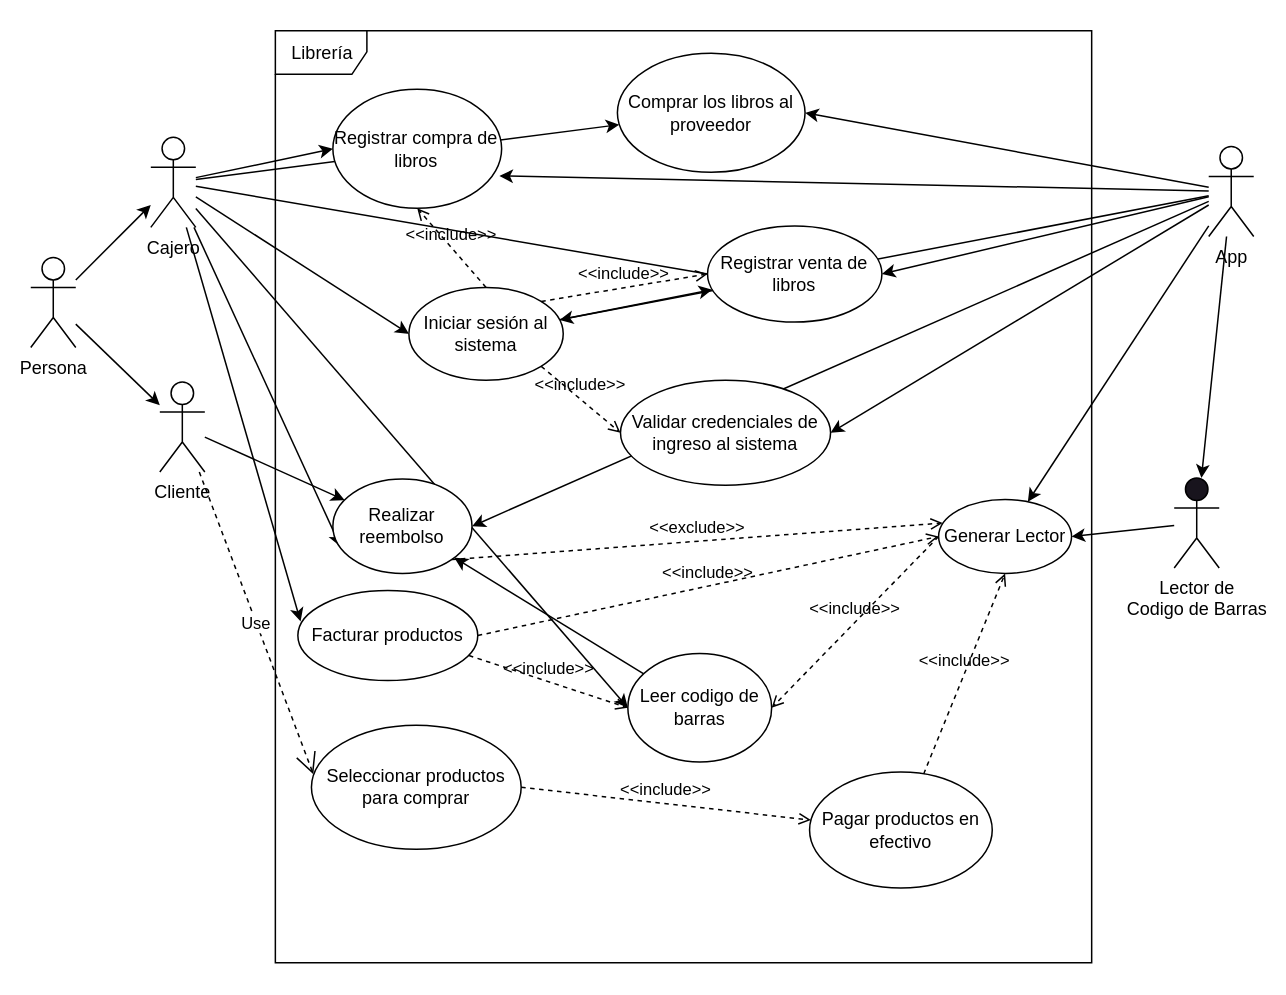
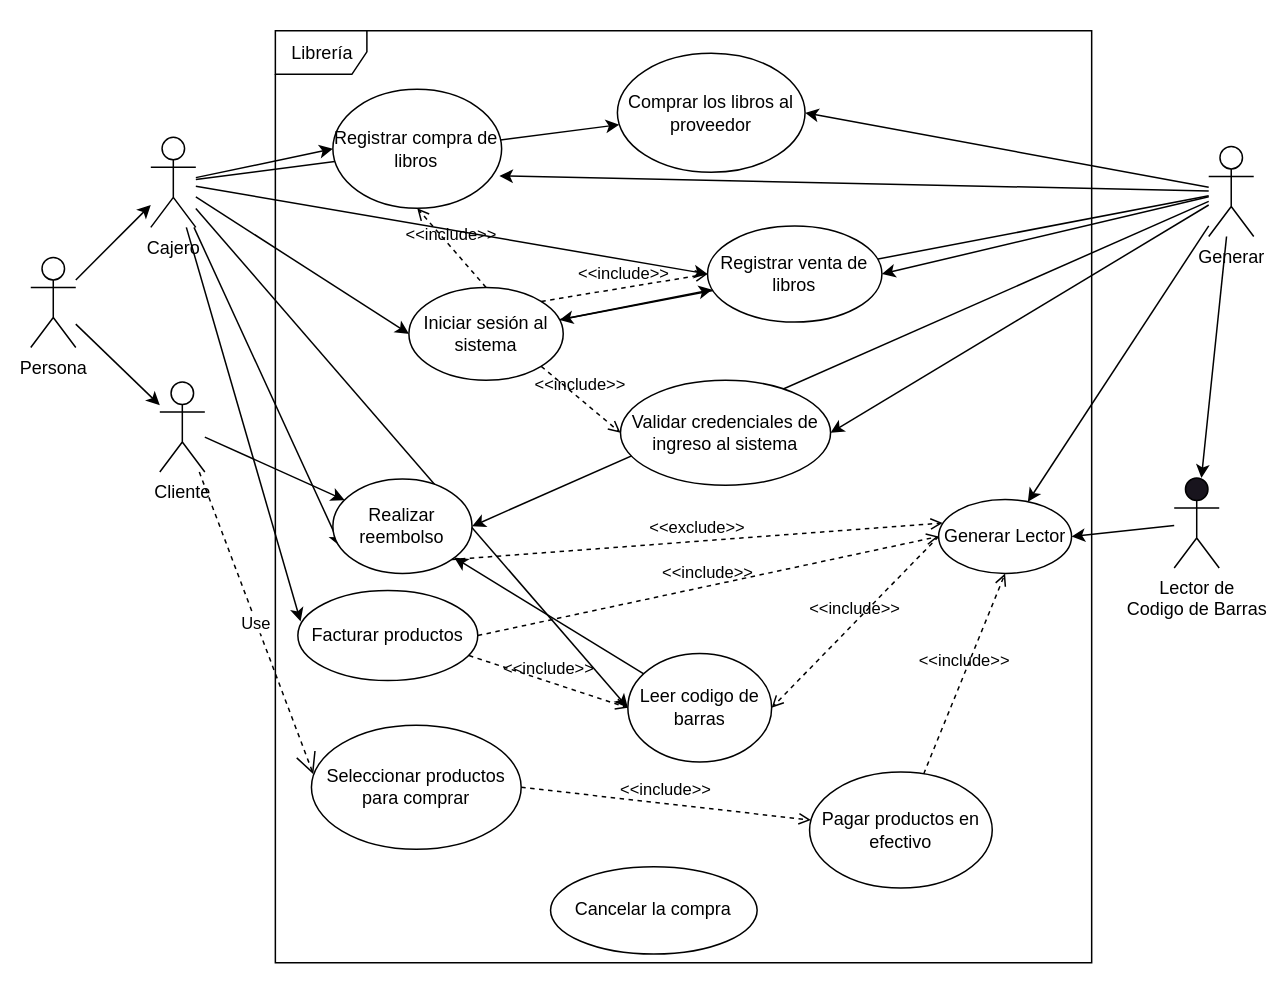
  <mxCell id="0" />
  <mxCell id="1" parent="0" />
  <mxCell id="2" style="edgeStyle=none;html=1;" edge="1" parent="1" source="4" target="12"><mxGeometry relative="1" as="geometry" /></mxCell>
  <mxCell id="3" style="edgeStyle=none;html=1;" edge="1" parent="1" source="4" target="14"><mxGeometry relative="1" as="geometry" /></mxCell>
  <mxCell id="4" value="Persona" style="shape=umlActor;verticalLabelPosition=bottom;verticalAlign=top;html=1;" vertex="1" parent="1"><mxGeometry x="20" y="171" width="30" height="60" as="geometry" /></mxCell>
  <mxCell id="5" style="edgeStyle=none;html=1;" edge="1" parent="1" source="12" target="27"><mxGeometry relative="1" as="geometry" /></mxCell>
  <mxCell id="6" style="edgeStyle=none;html=1;entryX=0;entryY=0.5;entryDx=0;entryDy=0;" edge="1" parent="1" source="12" target="28"><mxGeometry relative="1" as="geometry" /></mxCell>
  <mxCell id="7" style="edgeStyle=none;html=1;entryX=0.015;entryY=0.343;entryDx=0;entryDy=0;entryPerimeter=0;" edge="1" parent="1" source="12" target="31"><mxGeometry relative="1" as="geometry" /></mxCell>
- <mxCell id="8" style="edgeStyle=none;html=1;entryX=0;entryY=0.5;entryDx=0;entryDy=0;endArrow=none;" edge="1" parent="1" source="12" target="29"><mxGeometry relative="1" as="geometry" /></mxCell>
+ <mxCell id="8" style="edgeStyle=none;html=1;entryX=0;entryY=0.5;entryDx=0;entryDy=0;" edge="1" parent="1" source="12" target="29"><mxGeometry relative="1" as="geometry" /></mxCell>
  <mxCell id="9" style="edgeStyle=none;html=1;entryX=0.056;entryY=0.717;entryDx=0;entryDy=0;entryPerimeter=0;" edge="1" parent="1" source="12" target="37"><mxGeometry relative="1" as="geometry" /></mxCell>
  <mxCell id="10" style="edgeStyle=none;html=1;entryX=0;entryY=0.5;entryDx=0;entryDy=0;" edge="1" parent="1" source="12" target="40"><mxGeometry relative="1" as="geometry" /></mxCell>
  <mxCell id="11" style="edgeStyle=none;html=1;entryX=0;entryY=0.5;entryDx=0;entryDy=0;" edge="1" parent="1" source="12" target="42"><mxGeometry relative="1" as="geometry" /></mxCell>
  <mxCell id="12" value="Cajero" style="shape=umlActor;verticalLabelPosition=bottom;verticalAlign=top;html=1;" vertex="1" parent="1"><mxGeometry x="100" y="91" width="30" height="60" as="geometry" /></mxCell>
  <mxCell id="13" style="edgeStyle=none;html=1;" edge="1" parent="1" source="14" target="37"><mxGeometry relative="1" as="geometry" /></mxCell>
  <mxCell id="14" value="Cliente" style="shape=umlActor;verticalLabelPosition=bottom;verticalAlign=top;html=1;" vertex="1" parent="1"><mxGeometry x="106" y="254" width="30" height="60" as="geometry" /></mxCell>
  <mxCell id="15" value="" style="edgeStyle=none;html=1;" edge="1" parent="1" source="23" target="25"><mxGeometry relative="1" as="geometry" /></mxCell>
  <mxCell id="16" style="edgeStyle=none;html=1;entryX=1;entryY=0.5;entryDx=0;entryDy=0;" edge="1" parent="1" source="23" target="29"><mxGeometry relative="1" as="geometry" /></mxCell>
  <mxCell id="17" style="edgeStyle=none;html=1;entryX=0.987;entryY=0.728;entryDx=0;entryDy=0;entryPerimeter=0;" edge="1" parent="1" source="23" target="28"><mxGeometry relative="1" as="geometry" /></mxCell>
  <mxCell id="18" style="edgeStyle=none;html=1;entryX=1;entryY=0.5;entryDx=0;entryDy=0;" edge="1" parent="1" source="23" target="27"><mxGeometry relative="1" as="geometry" /></mxCell>
  <mxCell id="19" style="edgeStyle=none;html=1;" edge="1" parent="1" source="23" target="35"><mxGeometry relative="1" as="geometry" /></mxCell>
  <mxCell id="20" style="edgeStyle=none;html=1;entryX=1;entryY=0.5;entryDx=0;entryDy=0;" edge="1" parent="1" source="23" target="37"><mxGeometry relative="1" as="geometry" /></mxCell>
  <mxCell id="21" style="edgeStyle=none;html=1;" edge="1" parent="1" source="23" target="40"><mxGeometry relative="1" as="geometry" /></mxCell>
  <mxCell id="22" style="edgeStyle=none;html=1;entryX=1;entryY=0.5;entryDx=0;entryDy=0;" edge="1" parent="1" source="23" target="48"><mxGeometry relative="1" as="geometry" /></mxCell>
- <mxCell id="23" value="App" style="shape=umlActor;verticalLabelPosition=bottom;verticalAlign=top;html=1;" vertex="1" parent="1"><mxGeometry x="805" y="97.04" width="30" height="60" as="geometry" /></mxCell>
+ <mxCell id="23" value="Generar" style="shape=umlActor;verticalLabelPosition=bottom;verticalAlign=top;html=1;" vertex="1" parent="1"><mxGeometry x="805" y="97.04" width="30" height="60" as="geometry" /></mxCell>
  <mxCell id="24" style="edgeStyle=none;html=1;entryX=1;entryY=0.5;entryDx=0;entryDy=0;" edge="1" parent="1" source="25" target="35"><mxGeometry relative="1" as="geometry" /></mxCell>
  <mxCell id="25" value="Lector de &lt;br&gt;Codigo de Barras" style="shape=umlActor;verticalLabelPosition=bottom;verticalAlign=top;html=1;fillColor=rgb(24, 20, 29);" vertex="1" parent="1"><mxGeometry x="782" y="318" width="30" height="60" as="geometry" /></mxCell>
  <mxCell id="26" value="Librería" style="shape=umlFrame;tabPosition=left;html=1;boundedLbl=1;labelInHeader=1;width=61;height=29;" vertex="1" parent="1"><mxGeometry x="183" y="20" width="544" height="621" as="geometry" /></mxCell>
  <mxCell id="27" value="Comprar los libros al proveedor" style="ellipse;whiteSpace=wrap;html=1;" vertex="1" parent="26"><mxGeometry x="227.95" y="14.999" width="125.048" height="79.314" as="geometry" /></mxCell>
  <mxCell id="28" value="Registrar compra de libros" style="ellipse;whiteSpace=wrap;html=1;" vertex="1" parent="26"><mxGeometry x="38.326" y="39.0" width="112.468" height="79.251" as="geometry" /></mxCell>
  <mxCell id="29" value="Registrar venta de libros" style="ellipse;whiteSpace=wrap;html=1;" vertex="1" parent="26"><mxGeometry x="288.004" y="130.0" width="116.208" height="64.093" as="geometry" /></mxCell>
  <mxCell id="30" value="Seleccionar productos para comprar" style="ellipse;whiteSpace=wrap;html=1;" vertex="1" parent="26"><mxGeometry x="24.047" y="462.729" width="139.771" height="82.744" as="geometry" /></mxCell>
  <mxCell id="31" value="Facturar productos" style="ellipse;whiteSpace=wrap;html=1;" vertex="1" parent="26"><mxGeometry x="14.999" y="372.998" width="119.886" height="60.002" as="geometry" /></mxCell>
  <mxCell id="32" value="Pagar productos en efectivo" style="ellipse;whiteSpace=wrap;html=1;" vertex="1" parent="26"><mxGeometry x="355.995" y="493.998" width="121.741" height="77.247" as="geometry" /></mxCell>
+ <mxCell id="33" value="Cancelar la compra" style="ellipse;whiteSpace=wrap;html=1;" vertex="1" parent="26"><mxGeometry x="183.394" y="557.012" width="137.679" height="58.187" as="geometry" /></mxCell>
  <mxCell id="34" value="&amp;lt;&amp;lt;include&amp;gt;&amp;gt;" style="html=1;verticalAlign=bottom;labelBackgroundColor=none;endArrow=open;endFill=0;dashed=1;exitX=1;exitY=0.5;exitDx=0;exitDy=0;" edge="1" parent="26" source="30" target="32"><mxGeometry width="160" relative="1" as="geometry"><mxPoint x="278.182" y="473.093" as="sourcePoint" /><mxPoint x="443.03" y="473.093" as="targetPoint" /></mxGeometry></mxCell>
  <mxCell id="35" value="Generar Lector" style="ellipse;whiteSpace=wrap;html=1;" vertex="1" parent="26"><mxGeometry x="442.002" y="312.353" width="88.606" height="49.302" as="geometry" /></mxCell>
  <mxCell id="36" value="&amp;lt;&amp;lt;include&amp;gt;&amp;gt;" style="html=1;verticalAlign=bottom;labelBackgroundColor=none;endArrow=open;endFill=0;dashed=1;entryX=0.5;entryY=1;entryDx=0;entryDy=0;" edge="1" parent="26" source="32" target="35"><mxGeometry width="160" relative="1" as="geometry"><mxPoint x="285.394" y="375.537" as="sourcePoint" /><mxPoint x="450.242" y="375.537" as="targetPoint" /></mxGeometry></mxCell>
  <mxCell id="37" value="Realizar reembolso" style="ellipse;whiteSpace=wrap;html=1;" vertex="1" parent="26"><mxGeometry x="38.329" y="298.717" width="92.727" height="62.939" as="geometry" /></mxCell>
  <mxCell id="38" value="&amp;lt;&amp;lt;exclude&amp;gt;&amp;gt;" style="html=1;verticalAlign=bottom;labelBackgroundColor=none;endArrow=open;endFill=0;dashed=1;entryX=0.031;entryY=0.318;entryDx=0;entryDy=0;exitX=1;exitY=1;exitDx=0;exitDy=0;entryPerimeter=0;" edge="1" parent="26" source="37" target="35"><mxGeometry width="160" relative="1" as="geometry"><mxPoint x="301.879" y="372.39" as="sourcePoint" /><mxPoint x="466.727" y="372.39" as="targetPoint" /></mxGeometry></mxCell>
  <mxCell id="39" value="" style="edgeStyle=none;html=1;" edge="1" parent="26" source="40" target="29"><mxGeometry relative="1" as="geometry" /></mxCell>
  <mxCell id="40" value="Iniciar sesión al sistema" style="ellipse;whiteSpace=wrap;html=1;" vertex="1" parent="26"><mxGeometry x="89.0" y="171.001" width="102.845" height="61.89" as="geometry" /></mxCell>
  <mxCell id="41" value="" style="edgeStyle=none;html=1;" edge="1" parent="26" source="42" target="37"><mxGeometry relative="1" as="geometry" /></mxCell>
  <mxCell id="42" value="Leer codigo de barras" style="ellipse;whiteSpace=wrap;html=1;" vertex="1" parent="26"><mxGeometry x="234.907" y="415.0" width="95.818" height="72.254" as="geometry" /></mxCell>
  <mxCell id="43" value="&amp;lt;&amp;lt;include&amp;gt;&amp;gt;" style="html=1;verticalAlign=bottom;labelBackgroundColor=none;endArrow=open;endFill=0;dashed=1;exitX=0.951;exitY=0.722;exitDx=0;exitDy=0;exitPerimeter=0;entryX=0;entryY=0.5;entryDx=0;entryDy=0;" edge="1" parent="26" source="31" target="42"><mxGeometry width="160" relative="1" as="geometry"><mxPoint x="201.074" y="445.819" as="sourcePoint" /><mxPoint x="365.922" y="445.819" as="targetPoint" /></mxGeometry></mxCell>
  <mxCell id="44" value="&amp;lt;&amp;lt;include&amp;gt;&amp;gt;" style="html=1;verticalAlign=bottom;labelBackgroundColor=none;endArrow=open;endFill=0;dashed=1;exitX=1;exitY=0.5;exitDx=0;exitDy=0;entryX=0;entryY=0.5;entryDx=0;entryDy=0;" edge="1" parent="26" source="31" target="35"><mxGeometry width="160" relative="1" as="geometry"><mxPoint x="172.23" y="385" as="sourcePoint" /><mxPoint x="332.23" y="385" as="targetPoint" /><Array as="points" /></mxGeometry></mxCell>
  <mxCell id="45" value="&amp;lt;&amp;lt;include&amp;gt;&amp;gt;" style="html=1;verticalAlign=bottom;labelBackgroundColor=none;endArrow=open;endFill=0;dashed=1;exitX=0;exitY=0.5;exitDx=0;exitDy=0;entryX=1;entryY=0.5;entryDx=0;entryDy=0;" edge="1" parent="26" source="35" target="42"><mxGeometry width="160" relative="1" as="geometry"><mxPoint x="288" y="269" as="sourcePoint" /><mxPoint x="448" y="269" as="targetPoint" /></mxGeometry></mxCell>
  <mxCell id="46" value="&amp;lt;&amp;lt;include&amp;gt;&amp;gt;" style="html=1;verticalAlign=bottom;labelBackgroundColor=none;endArrow=open;endFill=0;dashed=1;exitX=0.5;exitY=0;exitDx=0;exitDy=0;entryX=0.5;entryY=1;entryDx=0;entryDy=0;" edge="1" parent="26" source="40" target="28"><mxGeometry width="160" relative="1" as="geometry"><mxPoint x="214" y="227" as="sourcePoint" /><mxPoint x="374" y="227" as="targetPoint" /></mxGeometry></mxCell>
  <mxCell id="47" value="&amp;lt;&amp;lt;include&amp;gt;&amp;gt;" style="html=1;verticalAlign=bottom;labelBackgroundColor=none;endArrow=open;endFill=0;dashed=1;exitX=1;exitY=0;exitDx=0;exitDy=0;entryX=0;entryY=0.5;entryDx=0;entryDy=0;" edge="1" parent="26" source="40" target="29"><mxGeometry width="160" relative="1" as="geometry"><mxPoint x="277" y="273" as="sourcePoint" /><mxPoint x="437" y="273" as="targetPoint" /></mxGeometry></mxCell>
  <mxCell id="48" value="Validar credenciales de ingreso al sistema" style="ellipse;whiteSpace=wrap;html=1;" vertex="1" parent="26"><mxGeometry x="230" y="232.89" width="140" height="70" as="geometry" /></mxCell>
  <mxCell id="49" value="&amp;lt;&amp;lt;include&amp;gt;&amp;gt;" style="html=1;verticalAlign=bottom;labelBackgroundColor=none;endArrow=open;endFill=0;dashed=1;exitX=1;exitY=1;exitDx=0;exitDy=0;entryX=0;entryY=0.5;entryDx=0;entryDy=0;" edge="1" parent="26" source="40" target="48"><mxGeometry width="160" relative="1" as="geometry"><mxPoint x="293" y="351" as="sourcePoint" /><mxPoint x="453" y="351" as="targetPoint" /></mxGeometry></mxCell>
  <mxCell id="50" value="Use" style="endArrow=open;endSize=12;dashed=1;html=1;entryX=0.009;entryY=0.395;entryDx=0;entryDy=0;entryPerimeter=0;" edge="1" parent="1" source="14" target="30"><mxGeometry width="160" relative="1" as="geometry"><mxPoint x="160" y="322" as="sourcePoint" /><mxPoint x="320" y="322" as="targetPoint" /></mxGeometry></mxCell>
